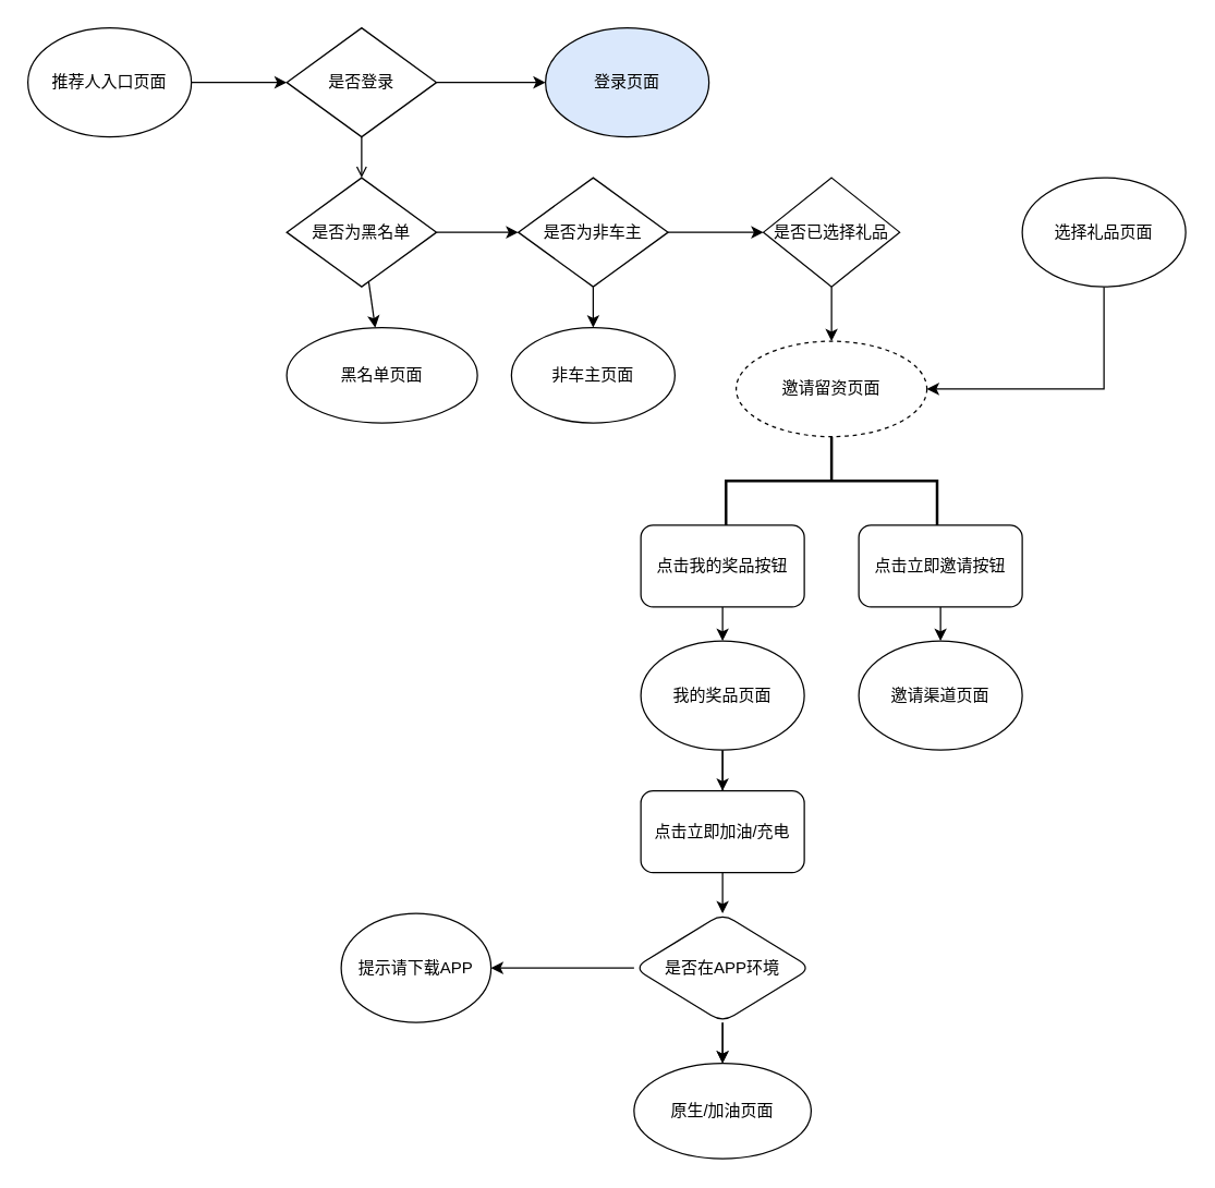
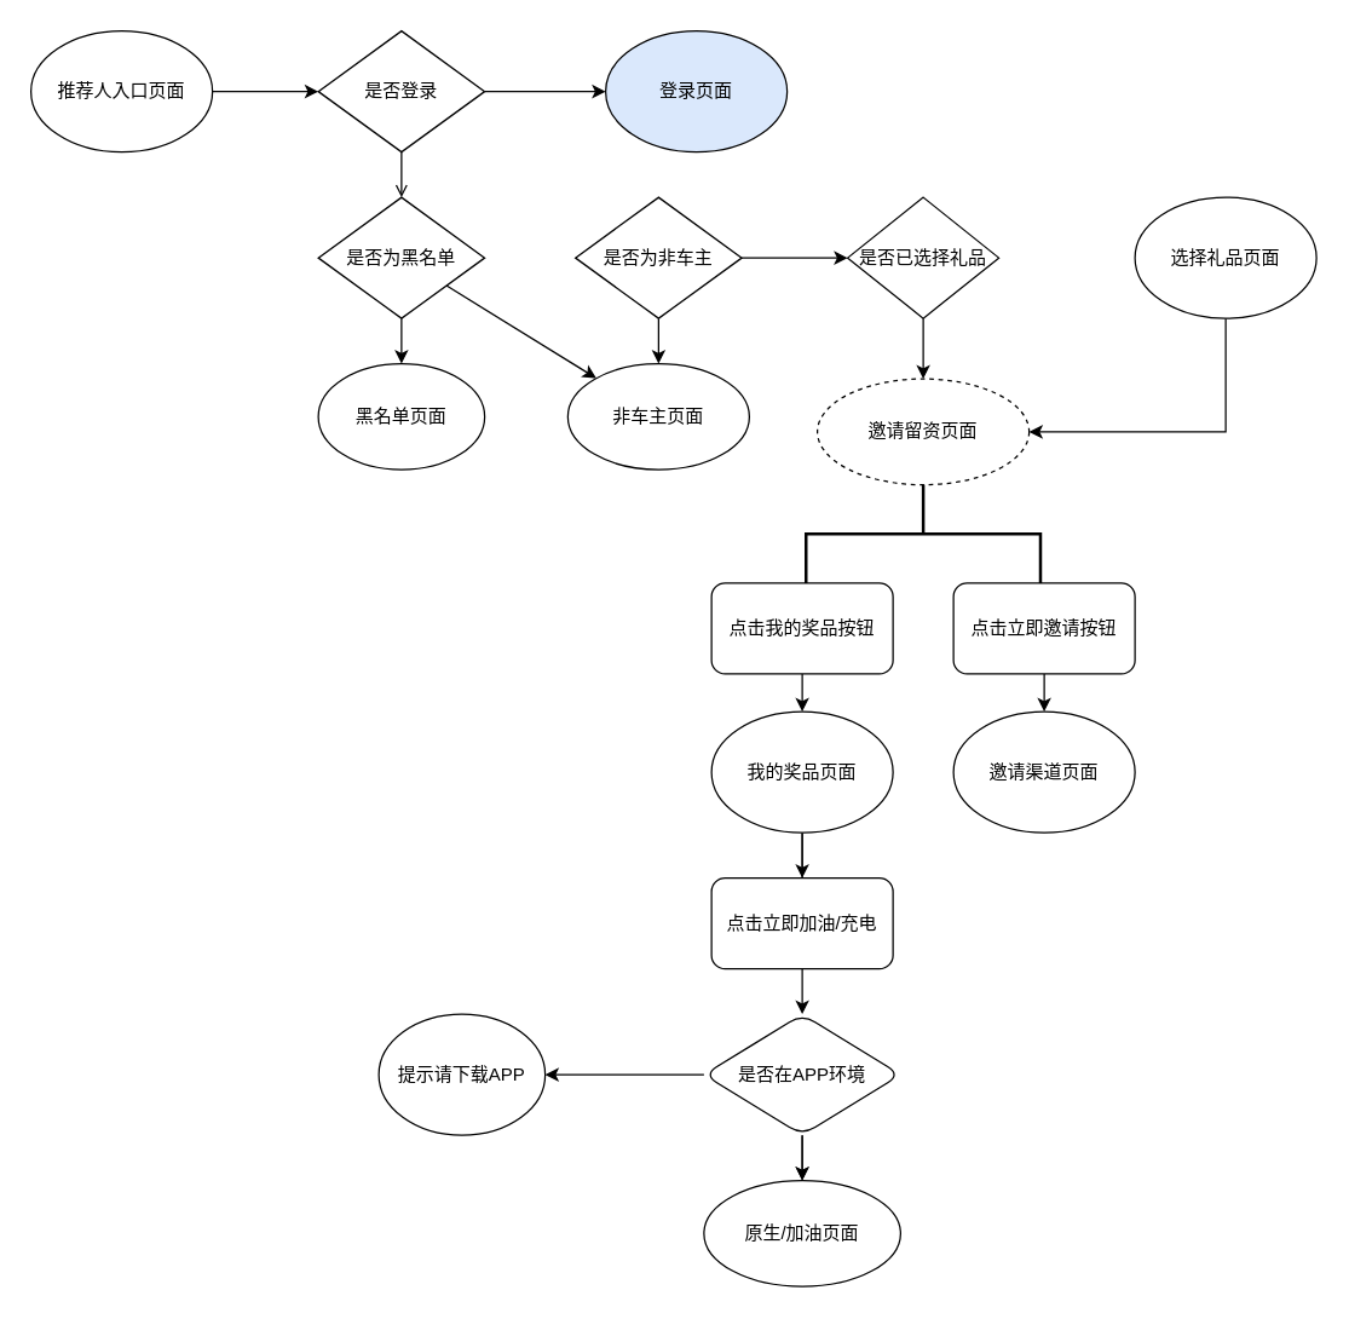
  <mxCell id="0" />
  <mxCell id="1" parent="0" />
  <mxCell id="2" value="" style="edgeStyle=none;rounded=0;orthogonalLoop=1;jettySize=auto;html=1;" edge="1" parent="1" source="3" target="6"><mxGeometry relative="1" as="geometry" /></mxCell>
  <mxCell id="3" value="推荐人入口页面" style="ellipse;whiteSpace=wrap;html=1;" vertex="1" parent="1"><mxGeometry y="20" width="120" height="80" as="geometry" x="20" /></mxCell>
  <mxCell id="4" value="" style="edgeStyle=none;rounded=0;orthogonalLoop=1;jettySize=auto;html=1;endArrow=open;" edge="1" parent="1" source="6" target="9"><mxGeometry relative="1" as="geometry" /></mxCell>
  <mxCell id="5" value="" style="edgeStyle=none;rounded=0;orthogonalLoop=1;jettySize=auto;html=1;" edge="1" parent="1" source="6" target="10"><mxGeometry relative="1" as="geometry" /></mxCell>
  <mxCell id="6" value="是否登录" style="rhombus;whiteSpace=wrap;html=1;" vertex="1" parent="1"><mxGeometry x="210" y="20" width="110" height="80" as="geometry" /></mxCell>
  <mxCell id="7" value="" style="edgeStyle=none;rounded=0;orthogonalLoop=1;jettySize=auto;html=1;" edge="1" parent="1" source="9" target="11"><mxGeometry relative="1" as="geometry" /></mxCell>
- <mxCell id="8" value="" style="edgeStyle=none;rounded=0;orthogonalLoop=1;jettySize=auto;html=1;" edge="1" parent="1" source="9" target="14"><mxGeometry relative="1" as="geometry" /></mxCell>
+ <mxCell id="8" value="" style="edgeStyle=none;rounded=0;orthogonalLoop=1;jettySize=auto;html=1;" edge="1" parent="1" source="9" target="15"><mxGeometry relative="1" as="geometry" /></mxCell>
  <mxCell id="9" value="是否为黑名单" style="rhombus;whiteSpace=wrap;html=1;" vertex="1" parent="1"><mxGeometry x="210" y="130" width="110" height="80" as="geometry" /></mxCell>
  <mxCell id="10" value="登录页面" style="ellipse;whiteSpace=wrap;html=1;fillColor=#dae8fc;" vertex="1" parent="1"><mxGeometry x="400" y="20" width="120" height="80" as="geometry" /></mxCell>
- <mxCell id="11" value="黑名单页面" style="ellipse;whiteSpace=wrap;html=1;" vertex="1" parent="1"><mxGeometry x="210" y="240" width="140" height="70" as="geometry" /></mxCell>
+ <mxCell id="11" value="黑名单页面" style="ellipse;whiteSpace=wrap;html=1;" vertex="1" parent="1"><mxGeometry x="210" y="240" width="110" height="70" as="geometry" /></mxCell>
  <mxCell id="12" value="" style="edgeStyle=none;rounded=0;orthogonalLoop=1;jettySize=auto;html=1;" edge="1" parent="1" source="14" target="15"><mxGeometry relative="1" as="geometry" /></mxCell>
  <mxCell id="13" value="" style="edgeStyle=none;rounded=0;orthogonalLoop=1;jettySize=auto;html=1;" edge="1" parent="1" source="14" target="17"><mxGeometry relative="1" as="geometry" /></mxCell>
  <mxCell id="14" value="是否为非车主" style="rhombus;whiteSpace=wrap;html=1;" vertex="1" parent="1"><mxGeometry x="380" y="130" width="110" height="80" as="geometry" /></mxCell>
  <mxCell id="15" value="非车主页面" style="ellipse;whiteSpace=wrap;html=1;" vertex="1" parent="1"><mxGeometry x="375" y="240" width="120" height="70" as="geometry" /></mxCell>
  <mxCell id="16" value="" style="edgeStyle=none;rounded=0;orthogonalLoop=1;jettySize=auto;html=1;" edge="1" parent="1" source="17" target="18"><mxGeometry relative="1" as="geometry" /></mxCell>
  <mxCell id="17" value="是否已选择礼品" style="rhombus;whiteSpace=wrap;html=1;" vertex="1" parent="1"><mxGeometry x="560" y="130" width="100" height="80" as="geometry" /></mxCell>
  <mxCell id="18" value="邀请留资页面" style="ellipse;whiteSpace=wrap;html=1;dashed=1;" vertex="1" parent="1"><mxGeometry x="540" y="250" width="140" height="70" as="geometry" /></mxCell>
  <mxCell id="19" style="edgeStyle=none;rounded=0;orthogonalLoop=1;jettySize=auto;html=1;entryX=1;entryY=0.5;entryDx=0;entryDy=0;" edge="1" parent="1" source="20" target="18"><mxGeometry relative="1" as="geometry"><Array as="points"><mxPoint x="810" y="285" /></Array></mxGeometry></mxCell>
  <mxCell id="20" value="选择礼品页面" style="ellipse;whiteSpace=wrap;html=1;" vertex="1" parent="1"><mxGeometry x="750" y="130" width="120" height="80" as="geometry" /></mxCell>
  <mxCell id="21" value="" style="edgeStyle=none;rounded=0;orthogonalLoop=1;jettySize=auto;html=1;" edge="1" parent="1" source="22" target="28"><mxGeometry relative="1" as="geometry" /></mxCell>
  <mxCell id="22" value="点击我的奖品按钮" style="rounded=1;whiteSpace=wrap;html=1;" vertex="1" parent="1"><mxGeometry x="470" y="385" width="120" height="60" as="geometry" /></mxCell>
  <mxCell id="23" value="" style="edgeStyle=none;rounded=0;orthogonalLoop=1;jettySize=auto;html=1;" edge="1" parent="1" source="24" target="29"><mxGeometry relative="1" as="geometry" /></mxCell>
  <mxCell id="24" value="点击立即邀请按钮" style="rounded=1;whiteSpace=wrap;html=1;" vertex="1" parent="1"><mxGeometry x="630" y="385" width="120" height="60" as="geometry" /></mxCell>
  <mxCell id="25" value="" style="strokeWidth=2;html=1;shape=mxgraph.flowchart.annotation_2;align=left;labelPosition=right;pointerEvents=1;direction=south;" vertex="1" parent="1"><mxGeometry x="532.5" y="320" width="155" height="65" as="geometry" /></mxCell>
  <mxCell id="26" value="" style="edgeStyle=none;rounded=0;orthogonalLoop=1;jettySize=auto;html=1;" edge="1" parent="1" source="28"><mxGeometry relative="1" as="geometry"><mxPoint x="530" y="600" as="targetPoint" /></mxGeometry></mxCell>
  <mxCell id="27" value="" style="edgeStyle=none;rounded=0;orthogonalLoop=1;jettySize=auto;html=1;" edge="1" parent="1" source="28" target="31"><mxGeometry relative="1" as="geometry" /></mxCell>
  <mxCell id="28" value="我的奖品页面" style="ellipse;whiteSpace=wrap;html=1;rounded=1;" vertex="1" parent="1"><mxGeometry x="470" y="470" width="120" height="80" as="geometry" /></mxCell>
  <mxCell id="29" value="邀请渠道页面" style="ellipse;whiteSpace=wrap;html=1;rounded=1;" vertex="1" parent="1"><mxGeometry x="630" y="470" width="120" height="80" as="geometry" /></mxCell>
  <mxCell id="30" value="" style="edgeStyle=none;rounded=0;orthogonalLoop=1;jettySize=auto;html=1;" edge="1" parent="1" source="31" target="35"><mxGeometry relative="1" as="geometry" /></mxCell>
  <mxCell id="31" value="点击立即加油/充电" style="whiteSpace=wrap;html=1;rounded=1;" vertex="1" parent="1"><mxGeometry x="470" y="580" width="120" height="60" as="geometry" /></mxCell>
  <mxCell id="32" value="" style="edgeStyle=none;rounded=0;orthogonalLoop=1;jettySize=auto;html=1;" edge="1" parent="1" source="35"><mxGeometry relative="1" as="geometry"><mxPoint x="530" y="780" as="targetPoint" /></mxGeometry></mxCell>
  <mxCell id="33" value="" style="edgeStyle=none;rounded=0;orthogonalLoop=1;jettySize=auto;html=1;" edge="1" parent="1" source="35" target="36"><mxGeometry relative="1" as="geometry" /></mxCell>
  <mxCell id="34" value="" style="edgeStyle=none;rounded=0;orthogonalLoop=1;jettySize=auto;html=1;" edge="1" parent="1" source="35" target="37"><mxGeometry relative="1" as="geometry" /></mxCell>
  <mxCell id="35" value="是否在APP环境" style="rhombus;whiteSpace=wrap;html=1;rounded=1;" vertex="1" parent="1"><mxGeometry x="465" y="670" width="130" height="80" as="geometry" /></mxCell>
  <mxCell id="36" value="提示请下载APP" style="ellipse;whiteSpace=wrap;html=1;rounded=1;" vertex="1" parent="1"><mxGeometry x="250" y="670" width="110" height="80" as="geometry" /></mxCell>
  <mxCell id="37" value="原生/加油页面" style="ellipse;whiteSpace=wrap;html=1;rounded=1;" vertex="1" parent="1"><mxGeometry x="465" y="780" width="130" height="70" as="geometry" /></mxCell>
